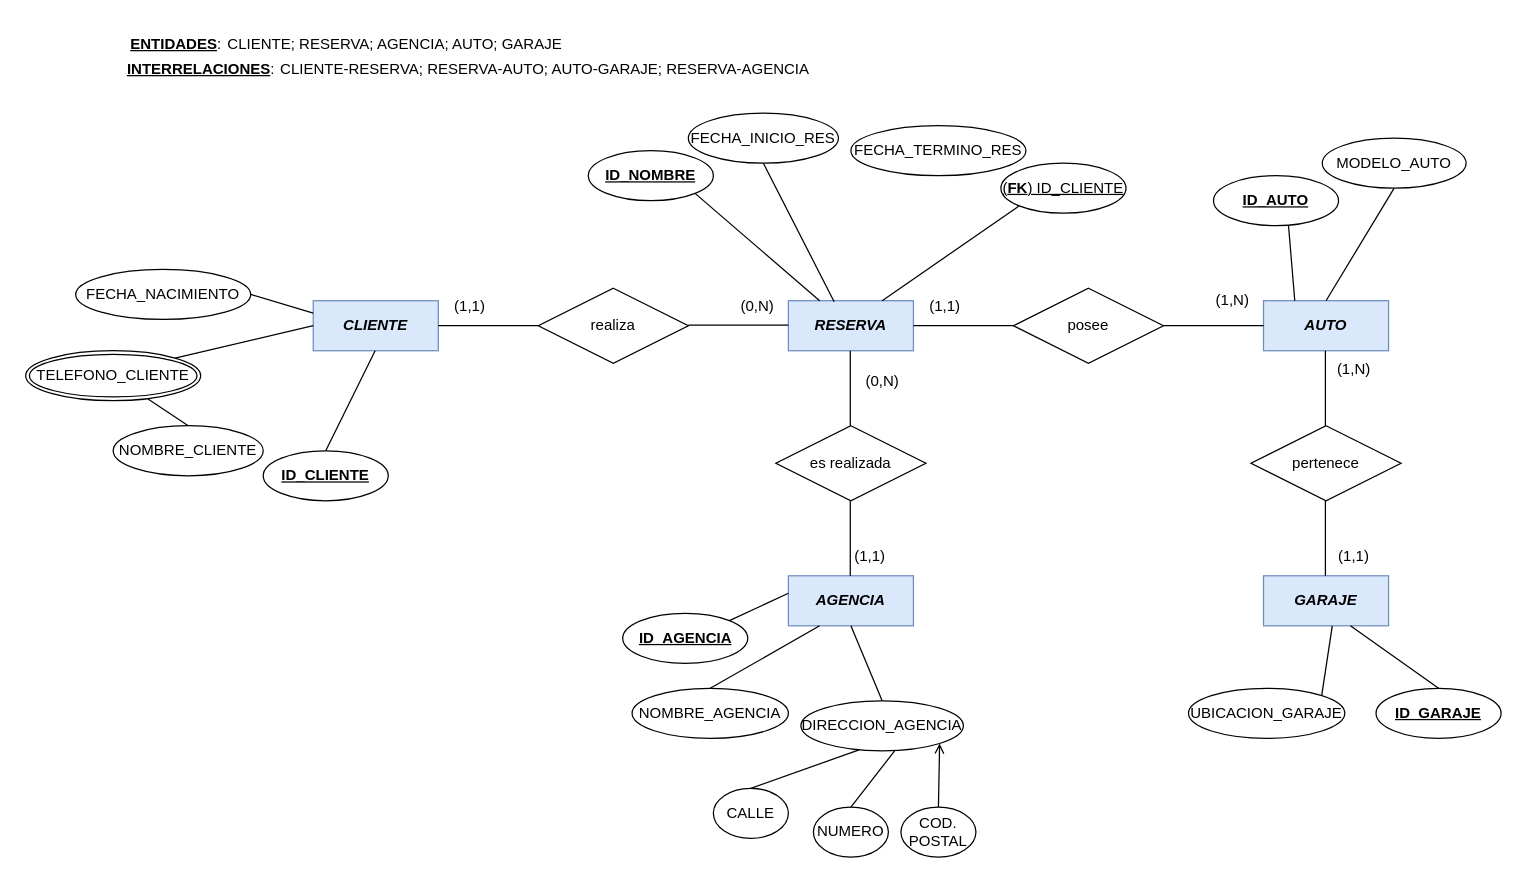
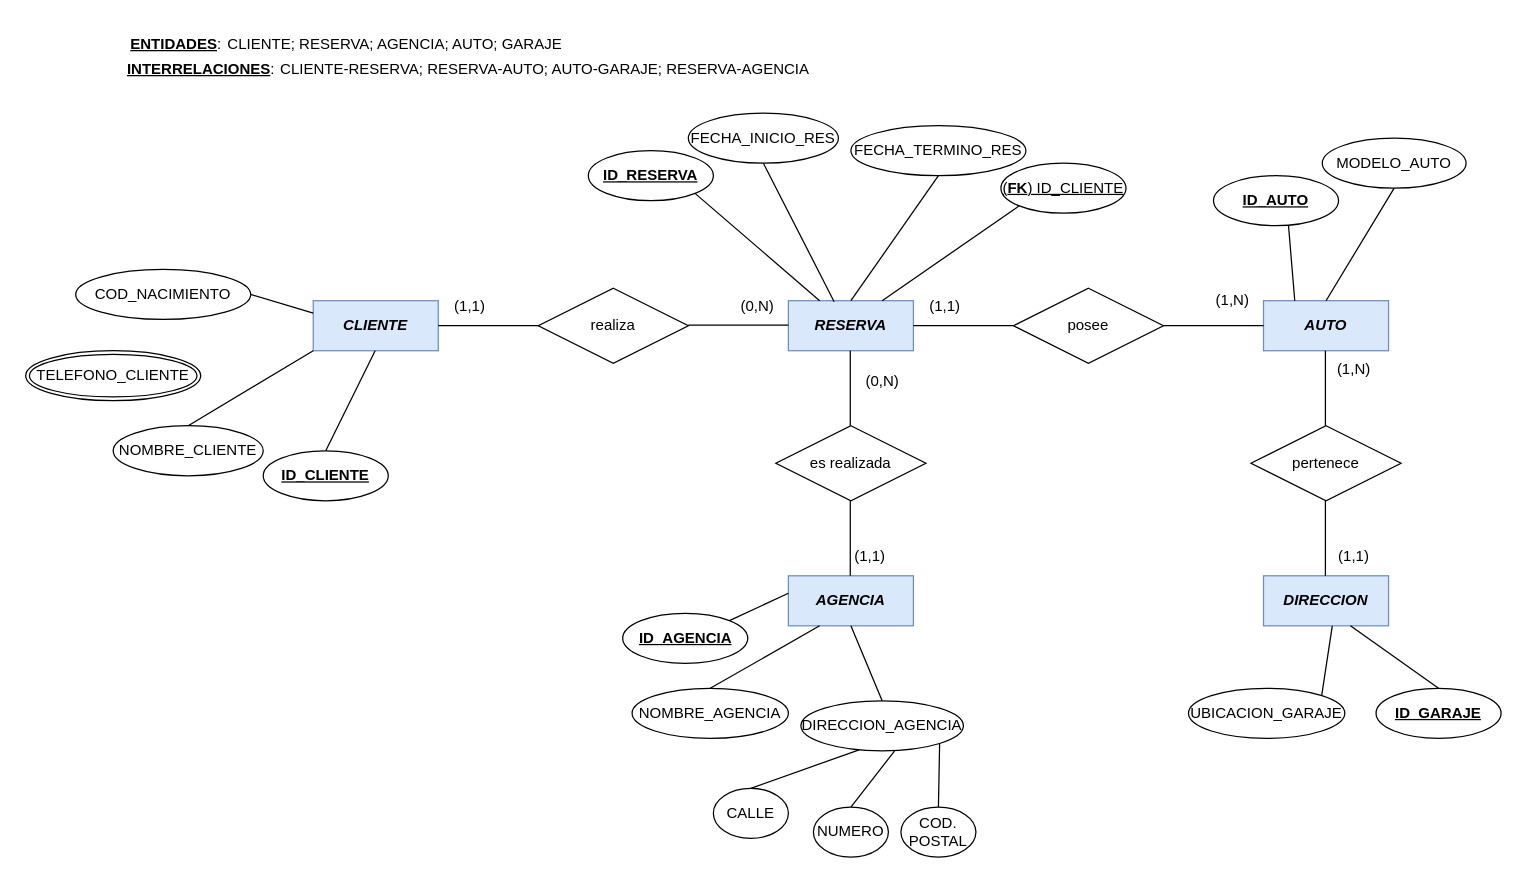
  <mxCell id="0" />
  <mxCell id="1" parent="0" />
  <mxCell id="2" value="&lt;i&gt;&lt;b&gt;CLIENTE&lt;/b&gt;&lt;/i&gt;" style="whiteSpace=wrap;html=1;align=center;fillColor=#dae8fc;strokeColor=#6c8ebf;" vertex="1" parent="1"><mxGeometry x="250" y="240" width="100" height="40" as="geometry" /></mxCell>
  <mxCell id="3" value="&lt;b&gt;&lt;i&gt;RESERVA&lt;/i&gt;&lt;/b&gt;" style="whiteSpace=wrap;html=1;align=center;fillColor=#dae8fc;strokeColor=#6c8ebf;" vertex="1" parent="1"><mxGeometry x="630" y="240" width="100" height="40" as="geometry" /></mxCell>
  <mxCell id="4" value="&lt;i&gt;&lt;b&gt;AUTO&lt;/b&gt;&lt;/i&gt;" style="whiteSpace=wrap;html=1;align=center;fillColor=#dae8fc;strokeColor=#6c8ebf;" vertex="1" parent="1"><mxGeometry x="1010" y="240" width="100" height="40" as="geometry" /></mxCell>
  <mxCell id="5" value="&lt;b&gt;&lt;i&gt;AGENCIA&lt;/i&gt;&lt;/b&gt;" style="whiteSpace=wrap;html=1;align=center;fillColor=#dae8fc;strokeColor=#6c8ebf;" vertex="1" parent="1"><mxGeometry x="630" y="460" width="100" height="40" as="geometry" /></mxCell>
  <mxCell id="6" value="&lt;b&gt;&lt;u&gt;ENTIDADES&lt;/u&gt;&lt;/b&gt;:" style="text;html=1;align=center;verticalAlign=middle;resizable=0;points=[];autosize=1;strokeColor=none;fillColor=none;" vertex="1" parent="1"><mxGeometry x="90" y="20" width="100" height="30" as="geometry" /></mxCell>
  <mxCell id="7" value="CLIENTE; RESERVA; AGENCIA; AUTO; GARAJE" style="text;html=1;align=center;verticalAlign=middle;resizable=0;points=[];autosize=1;strokeColor=none;fillColor=none;" vertex="1" parent="1"><mxGeometry x="170" y="20" width="290" height="30" as="geometry" /></mxCell>
  <mxCell id="8" value="&lt;u style=&quot;font-weight: bold;&quot;&gt;INTERRELACIONES&lt;/u&gt;:" style="text;html=1;align=center;verticalAlign=middle;resizable=0;points=[];autosize=1;strokeColor=none;fillColor=none;" vertex="1" parent="1"><mxGeometry x="90" y="40" width="140" height="30" as="geometry" /></mxCell>
  <mxCell id="9" value="CLIENTE-RESERVA; RESERVA-AUTO; AUTO-GARAJE; RESERVA-AGENCIA" style="text;html=1;align=center;verticalAlign=middle;resizable=0;points=[];autosize=1;strokeColor=none;fillColor=none;" vertex="1" parent="1"><mxGeometry x="210" y="40" width="450" height="30" as="geometry" /></mxCell>
- <mxCell id="10" value="&lt;b&gt;&lt;i&gt;GARAJE&lt;/i&gt;&lt;/b&gt;" style="whiteSpace=wrap;html=1;align=center;fillColor=#dae8fc;strokeColor=#6c8ebf;" vertex="1" parent="1"><mxGeometry x="1010" y="460" width="100" height="40" as="geometry" /></mxCell>
+ <mxCell id="10" value="&lt;b&gt;&lt;i&gt;DIRECCION&lt;/i&gt;&lt;/b&gt;" style="whiteSpace=wrap;html=1;align=center;fillColor=#dae8fc;strokeColor=#6c8ebf;" vertex="1" parent="1"><mxGeometry x="1010" y="460" width="100" height="40" as="geometry" /></mxCell>
  <mxCell id="11" value="realiza" style="shape=rhombus;perimeter=rhombusPerimeter;whiteSpace=wrap;html=1;align=center;" vertex="1" parent="1"><mxGeometry x="430" y="230" width="120" height="60" as="geometry" /></mxCell>
  <mxCell id="12" value="" style="endArrow=none;html=1;rounded=0;entryX=0;entryY=0.5;entryDx=0;entryDy=0;" edge="1" parent="1" target="11"><mxGeometry relative="1" as="geometry"><mxPoint x="350" y="260" as="sourcePoint" /><mxPoint x="510" y="260" as="targetPoint" /></mxGeometry></mxCell>
  <mxCell id="13" value="" style="endArrow=none;html=1;rounded=0;entryX=0;entryY=0.5;entryDx=0;entryDy=0;" edge="1" parent="1"><mxGeometry relative="1" as="geometry"><mxPoint x="550" y="259.5" as="sourcePoint" /><mxPoint x="630" y="259.5" as="targetPoint" /></mxGeometry></mxCell>
  <mxCell id="14" value="(1,1)" style="text;html=1;align=center;verticalAlign=middle;resizable=0;points=[];autosize=1;strokeColor=none;fillColor=none;" vertex="1" parent="1"><mxGeometry x="350" y="230" width="50" height="30" as="geometry" /></mxCell>
  <mxCell id="15" value="(0,N)" style="text;html=1;align=center;verticalAlign=middle;resizable=0;points=[];autosize=1;strokeColor=none;fillColor=none;" vertex="1" parent="1"><mxGeometry x="580" y="230" width="50" height="30" as="geometry" /></mxCell>
  <mxCell id="16" value="posee" style="shape=rhombus;perimeter=rhombusPerimeter;whiteSpace=wrap;html=1;align=center;" vertex="1" parent="1"><mxGeometry x="810" y="230" width="120" height="60" as="geometry" /></mxCell>
  <mxCell id="17" value="(1,1)" style="text;html=1;align=center;verticalAlign=middle;resizable=0;points=[];autosize=1;strokeColor=none;fillColor=none;" vertex="1" parent="1"><mxGeometry x="730" y="230" width="50" height="30" as="geometry" /></mxCell>
  <mxCell id="18" value="(1,N)" style="text;html=1;align=center;verticalAlign=middle;resizable=0;points=[];autosize=1;strokeColor=none;fillColor=none;" vertex="1" parent="1"><mxGeometry x="960" y="225" width="50" height="30" as="geometry" /></mxCell>
  <mxCell id="19" value="" style="endArrow=none;html=1;rounded=0;entryX=0;entryY=0.5;entryDx=0;entryDy=0;" edge="1" parent="1"><mxGeometry relative="1" as="geometry"><mxPoint x="730" y="260" as="sourcePoint" /><mxPoint x="810" y="260" as="targetPoint" /></mxGeometry></mxCell>
  <mxCell id="20" value="" style="endArrow=none;html=1;rounded=0;entryX=0;entryY=0.5;entryDx=0;entryDy=0;" edge="1" parent="1"><mxGeometry relative="1" as="geometry"><mxPoint x="930" y="260" as="sourcePoint" /><mxPoint x="1010" y="260" as="targetPoint" /></mxGeometry></mxCell>
  <mxCell id="21" value="" style="endArrow=none;html=1;rounded=0;entryX=0;entryY=0.5;entryDx=0;entryDy=0;" edge="1" parent="1"><mxGeometry relative="1" as="geometry"><mxPoint x="1059.5" y="340" as="sourcePoint" /><mxPoint x="1059.5" y="280" as="targetPoint" /></mxGeometry></mxCell>
  <mxCell id="22" value="" style="endArrow=none;html=1;rounded=0;entryX=0;entryY=0.5;entryDx=0;entryDy=0;" edge="1" parent="1"><mxGeometry relative="1" as="geometry"><mxPoint x="1059.5" y="460" as="sourcePoint" /><mxPoint x="1059.5" y="400" as="targetPoint" /></mxGeometry></mxCell>
  <mxCell id="23" value="pertenece" style="shape=rhombus;perimeter=rhombusPerimeter;whiteSpace=wrap;html=1;align=center;" vertex="1" parent="1"><mxGeometry x="1000" y="340" width="120" height="60" as="geometry" /></mxCell>
  <mxCell id="24" value="(1,N)" style="text;html=1;align=center;verticalAlign=middle;resizable=0;points=[];autosize=1;strokeColor=none;fillColor=none;" vertex="1" parent="1"><mxGeometry x="1057" y="280" width="50" height="30" as="geometry" /></mxCell>
  <mxCell id="25" value="(1,1)" style="text;html=1;align=center;verticalAlign=middle;resizable=0;points=[];autosize=1;strokeColor=none;fillColor=none;" vertex="1" parent="1"><mxGeometry x="1057" y="430" width="50" height="30" as="geometry" /></mxCell>
  <mxCell id="26" value="" style="endArrow=none;html=1;rounded=0;entryX=0;entryY=0.5;entryDx=0;entryDy=0;" edge="1" parent="1"><mxGeometry relative="1" as="geometry"><mxPoint x="679.5" y="340" as="sourcePoint" /><mxPoint x="679.5" y="280" as="targetPoint" /></mxGeometry></mxCell>
  <mxCell id="27" value="es realizada" style="shape=rhombus;perimeter=rhombusPerimeter;whiteSpace=wrap;html=1;align=center;" vertex="1" parent="1"><mxGeometry x="620" y="340" width="120" height="60" as="geometry" /></mxCell>
  <mxCell id="28" value="" style="endArrow=none;html=1;rounded=0;entryX=0;entryY=0.5;entryDx=0;entryDy=0;" edge="1" parent="1"><mxGeometry relative="1" as="geometry"><mxPoint x="679.5" y="460" as="sourcePoint" /><mxPoint x="679.5" y="400" as="targetPoint" /></mxGeometry></mxCell>
  <mxCell id="29" value="(0,N)" style="text;html=1;align=center;verticalAlign=middle;resizable=0;points=[];autosize=1;strokeColor=none;fillColor=none;" vertex="1" parent="1"><mxGeometry x="680" y="290" width="50" height="30" as="geometry" /></mxCell>
  <mxCell id="30" value="(1,1)" style="text;html=1;align=center;verticalAlign=middle;resizable=0;points=[];autosize=1;strokeColor=none;fillColor=none;" vertex="1" parent="1"><mxGeometry x="670" y="430" width="50" height="30" as="geometry" /></mxCell>
  <mxCell id="31" value="&lt;b&gt;ID_CLIENTE&lt;/b&gt;" style="ellipse;whiteSpace=wrap;html=1;align=center;fontStyle=4;" vertex="1" parent="1"><mxGeometry x="210" y="360" width="100" height="40" as="geometry" /></mxCell>
  <mxCell id="32" value="" style="endArrow=none;html=1;rounded=0;entryX=0;entryY=0.5;entryDx=0;entryDy=0;exitX=0.5;exitY=0;exitDx=0;exitDy=0;" edge="1" parent="1" source="31"><mxGeometry relative="1" as="geometry"><mxPoint x="300" y="320" as="sourcePoint" /><mxPoint x="299.5" y="280" as="targetPoint" /></mxGeometry></mxCell>
  <mxCell id="33" value="NOMBRE_CLIENTE" style="ellipse;whiteSpace=wrap;html=1;align=center;" vertex="1" parent="1"><mxGeometry x="90" y="340" width="120" height="40" as="geometry" /></mxCell>
- <mxCell id="34" value="" style="endArrow=none;html=1;rounded=0;exitX=0.5;exitY=0;exitDx=0;exitDy=0;" edge="1" parent="1" source="33" target="35"><mxGeometry relative="1" as="geometry"><mxPoint x="190" y="335" as="sourcePoint" /><mxPoint x="190" y="275" as="targetPoint" /></mxGeometry></mxCell>
+ <mxCell id="34" value="" style="endArrow=none;html=1;rounded=0;entryX=0;entryY=1;entryDx=0;entryDy=0;exitX=0.5;exitY=0;exitDx=0;exitDy=0;" edge="1" parent="1" source="33" target="2"><mxGeometry relative="1" as="geometry"><mxPoint x="190" y="335" as="sourcePoint" /><mxPoint x="190" y="275" as="targetPoint" /></mxGeometry></mxCell>
  <mxCell id="35" value="TELEFONO_CLIENTE" style="ellipse;shape=doubleEllipse;margin=3;whiteSpace=wrap;html=1;align=center;" vertex="1" parent="1"><mxGeometry x="20" y="280" width="140" height="40" as="geometry" /></mxCell>
- <mxCell id="36" value="" style="endArrow=none;html=1;rounded=0;entryX=0;entryY=0.5;entryDx=0;entryDy=0;exitX=1;exitY=0;exitDx=0;exitDy=0;" edge="1" parent="1" source="35" target="2"><mxGeometry relative="1" as="geometry"><mxPoint x="120" y="270" as="sourcePoint" /><mxPoint x="220" y="210" as="targetPoint" /></mxGeometry></mxCell>
- <mxCell id="37" value="FECHA_NACIMIENTO" style="ellipse;whiteSpace=wrap;html=1;align=center;" vertex="1" parent="1"><mxGeometry x="60" y="215" width="140" height="40" as="geometry" /></mxCell>
+ <mxCell id="37" value="COD_NACIMIENTO" style="ellipse;whiteSpace=wrap;html=1;align=center;" vertex="1" parent="1"><mxGeometry x="60" y="215" width="140" height="40" as="geometry" /></mxCell>
  <mxCell id="38" value="" style="endArrow=none;html=1;rounded=0;entryX=0;entryY=0.25;entryDx=0;entryDy=0;exitX=1;exitY=0.5;exitDx=0;exitDy=0;" edge="1" parent="1" source="37" target="2"><mxGeometry relative="1" as="geometry"><mxPoint x="200" y="230" as="sourcePoint" /><mxPoint x="305" y="204" as="targetPoint" /></mxGeometry></mxCell>
- <mxCell id="39" value="&lt;b&gt;ID_NOMBRE&lt;/b&gt;" style="ellipse;whiteSpace=wrap;html=1;align=center;fontStyle=4;" vertex="1" parent="1"><mxGeometry x="470" y="120" width="100" height="40" as="geometry" /></mxCell>
+ <mxCell id="39" value="&lt;b&gt;ID_RESERVA&lt;/b&gt;" style="ellipse;whiteSpace=wrap;html=1;align=center;fontStyle=4;" vertex="1" parent="1"><mxGeometry x="470" y="120" width="100" height="40" as="geometry" /></mxCell>
  <mxCell id="40" value="FECHA_INICIO_RES" style="ellipse;whiteSpace=wrap;html=1;align=center;" vertex="1" parent="1"><mxGeometry x="550" y="90" width="120" height="40" as="geometry" /></mxCell>
  <mxCell id="41" value="FECHA_TERMINO_RES" style="ellipse;whiteSpace=wrap;html=1;align=center;" vertex="1" parent="1"><mxGeometry x="680" y="100" width="140" height="40" as="geometry" /></mxCell>
  <mxCell id="42" value="(&lt;b&gt;FK&lt;/b&gt;) ID_CLIENTE" style="ellipse;whiteSpace=wrap;html=1;align=center;fontStyle=4;" vertex="1" parent="1"><mxGeometry x="800" y="130" width="100" height="40" as="geometry" /></mxCell>
  <mxCell id="43" value="" style="endArrow=none;html=1;rounded=0;entryX=1;entryY=1;entryDx=0;entryDy=0;exitX=0.25;exitY=0;exitDx=0;exitDy=0;" edge="1" parent="1" source="3" target="39"><mxGeometry relative="1" as="geometry"><mxPoint x="500.25" y="240" as="sourcePoint" /><mxPoint x="539.75" y="160" as="targetPoint" /></mxGeometry></mxCell>
  <mxCell id="44" value="" style="endArrow=none;html=1;rounded=0;entryX=0.5;entryY=1;entryDx=0;entryDy=0;exitX=0.366;exitY=0.02;exitDx=0;exitDy=0;exitPerimeter=0;" edge="1" parent="1" source="3" target="40"><mxGeometry relative="1" as="geometry"><mxPoint x="730" y="230" as="sourcePoint" /><mxPoint x="630" y="144" as="targetPoint" /></mxGeometry></mxCell>
+ <mxCell id="45" value="" style="endArrow=none;html=1;rounded=0;entryX=0.5;entryY=1;entryDx=0;entryDy=0;exitX=0.5;exitY=0;exitDx=0;exitDy=0;" edge="1" parent="1" source="3" target="41"><mxGeometry relative="1" as="geometry"><mxPoint x="665" y="250" as="sourcePoint" /><mxPoint x="630" y="150" as="targetPoint" /></mxGeometry></mxCell>
  <mxCell id="46" value="" style="endArrow=none;html=1;rounded=0;entryX=0;entryY=1;entryDx=0;entryDy=0;exitX=0.75;exitY=0;exitDx=0;exitDy=0;" edge="1" parent="1" source="3" target="42"><mxGeometry relative="1" as="geometry"><mxPoint x="690" y="250" as="sourcePoint" /><mxPoint x="763" y="150" as="targetPoint" /></mxGeometry></mxCell>
  <mxCell id="47" value="&lt;b&gt;ID_AUTO&lt;/b&gt;" style="ellipse;whiteSpace=wrap;html=1;align=center;fontStyle=4;" vertex="1" parent="1"><mxGeometry x="970" y="140" width="100" height="40" as="geometry" /></mxCell>
  <mxCell id="48" value="MODELO_AUTO" style="ellipse;whiteSpace=wrap;html=1;align=center;" vertex="1" parent="1"><mxGeometry x="1057" y="110" width="115" height="40" as="geometry" /></mxCell>
  <mxCell id="49" value="" style="endArrow=none;html=1;rounded=0;entryX=1;entryY=1;entryDx=0;entryDy=0;exitX=0.25;exitY=0;exitDx=0;exitDy=0;" edge="1" parent="1" source="4"><mxGeometry relative="1" as="geometry"><mxPoint x="1130" y="266" as="sourcePoint" /><mxPoint x="1030" y="180" as="targetPoint" /></mxGeometry></mxCell>
  <mxCell id="50" value="" style="endArrow=none;html=1;rounded=0;entryX=0.5;entryY=1;entryDx=0;entryDy=0;exitX=0.5;exitY=0;exitDx=0;exitDy=0;" edge="1" parent="1" source="4" target="48"><mxGeometry relative="1" as="geometry"><mxPoint x="1045" y="250" as="sourcePoint" /><mxPoint x="1040" y="190" as="targetPoint" /></mxGeometry></mxCell>
  <mxCell id="51" value="&lt;b&gt;ID_GARAJE&lt;/b&gt;" style="ellipse;whiteSpace=wrap;html=1;align=center;fontStyle=4;" vertex="1" parent="1"><mxGeometry x="1100" y="550" width="100" height="40" as="geometry" /></mxCell>
  <mxCell id="52" value="UBICACION_GARAJE" style="ellipse;whiteSpace=wrap;html=1;align=center;" vertex="1" parent="1"><mxGeometry x="950" y="550" width="125" height="40" as="geometry" /></mxCell>
  <mxCell id="53" value="" style="endArrow=none;html=1;rounded=0;entryX=1;entryY=1;entryDx=0;entryDy=0;exitX=0.5;exitY=0;exitDx=0;exitDy=0;" edge="1" parent="1" source="51"><mxGeometry relative="1" as="geometry"><mxPoint x="1084.5" y="560" as="sourcePoint" /><mxPoint x="1079.5" y="500" as="targetPoint" /></mxGeometry></mxCell>
  <mxCell id="54" value="" style="endArrow=none;html=1;rounded=0;entryX=0.5;entryY=1;entryDx=0;entryDy=0;exitX=1;exitY=0;exitDx=0;exitDy=0;" edge="1" parent="1" source="52"><mxGeometry relative="1" as="geometry"><mxPoint x="1010" y="590" as="sourcePoint" /><mxPoint x="1065" y="500" as="targetPoint" /></mxGeometry></mxCell>
  <mxCell id="55" value="NOMBRE_AGENCIA" style="ellipse;whiteSpace=wrap;html=1;align=center;" vertex="1" parent="1"><mxGeometry x="505" y="550" width="125" height="40" as="geometry" /></mxCell>
  <mxCell id="56" value="DIRECCION_AGENCIA" style="ellipse;whiteSpace=wrap;html=1;align=center;" vertex="1" parent="1"><mxGeometry x="640" y="560" width="130" height="40" as="geometry" /></mxCell>
  <mxCell id="57" value="&lt;b&gt;ID_AGENCIA&lt;/b&gt;" style="ellipse;whiteSpace=wrap;html=1;align=center;fontStyle=4;" vertex="1" parent="1"><mxGeometry x="497.5" y="490" width="100" height="40" as="geometry" /></mxCell>
  <mxCell id="58" value="" style="endArrow=none;html=1;rounded=0;entryX=0.5;entryY=1;entryDx=0;entryDy=0;exitX=1;exitY=0;exitDx=0;exitDy=0;" edge="1" parent="1" source="57"><mxGeometry relative="1" as="geometry"><mxPoint x="592" y="530" as="sourcePoint" /><mxPoint x="630" y="474" as="targetPoint" /></mxGeometry></mxCell>
  <mxCell id="59" value="" style="endArrow=none;html=1;rounded=0;entryX=0.25;entryY=1;entryDx=0;entryDy=0;exitX=0.5;exitY=0;exitDx=0;exitDy=0;" edge="1" parent="1" source="55" target="5"><mxGeometry relative="1" as="geometry"><mxPoint x="593" y="506" as="sourcePoint" /><mxPoint x="640" y="484" as="targetPoint" /></mxGeometry></mxCell>
  <mxCell id="60" value="" style="endArrow=none;html=1;rounded=0;entryX=0.5;entryY=1;entryDx=0;entryDy=0;exitX=0.5;exitY=0;exitDx=0;exitDy=0;" edge="1" parent="1" source="56" target="5"><mxGeometry relative="1" as="geometry"><mxPoint x="578" y="560" as="sourcePoint" /><mxPoint x="665" y="510" as="targetPoint" /></mxGeometry></mxCell>
  <mxCell id="61" value="CALLE" style="ellipse;whiteSpace=wrap;html=1;align=center;" vertex="1" parent="1"><mxGeometry x="570" y="630" width="60" height="40" as="geometry" /></mxCell>
  <mxCell id="62" value="NUMERO" style="ellipse;whiteSpace=wrap;html=1;align=center;" vertex="1" parent="1"><mxGeometry x="650" y="645" width="60" height="40" as="geometry" /></mxCell>
  <mxCell id="63" value="" style="endArrow=none;html=1;rounded=0;entryX=0.5;entryY=1;entryDx=0;entryDy=0;exitX=0.5;exitY=0;exitDx=0;exitDy=0;" edge="1" parent="1" source="62"><mxGeometry relative="1" as="geometry"><mxPoint x="740" y="660" as="sourcePoint" /><mxPoint x="715" y="600" as="targetPoint" /></mxGeometry></mxCell>
  <mxCell id="64" value="" style="endArrow=none;html=1;rounded=0;entryX=0.358;entryY=0.98;entryDx=0;entryDy=0;exitX=0.5;exitY=0;exitDx=0;exitDy=0;entryPerimeter=0;" edge="1" parent="1" source="61" target="56"><mxGeometry relative="1" as="geometry"><mxPoint x="730" y="670" as="sourcePoint" /><mxPoint x="725" y="610" as="targetPoint" /></mxGeometry></mxCell>
  <mxCell id="65" value="COD. POSTAL" style="ellipse;whiteSpace=wrap;html=1;align=center;" vertex="1" parent="1"><mxGeometry x="720" y="645" width="60" height="40" as="geometry" /></mxCell>
- <mxCell id="66" value="" style="endArrow=open;html=1;rounded=0;entryX=1;entryY=1;entryDx=0;entryDy=0;exitX=0.5;exitY=0;exitDx=0;exitDy=0;" edge="1" parent="1" source="65" target="56"><mxGeometry relative="1" as="geometry"><mxPoint x="690" y="655" as="sourcePoint" /><mxPoint x="725" y="610" as="targetPoint" /></mxGeometry></mxCell>
+ <mxCell id="66" value="" style="endArrow=none;html=1;rounded=0;entryX=1;entryY=1;entryDx=0;entryDy=0;exitX=0.5;exitY=0;exitDx=0;exitDy=0;" edge="1" parent="1" source="65" target="56"><mxGeometry relative="1" as="geometry"><mxPoint x="690" y="655" as="sourcePoint" /><mxPoint x="725" y="610" as="targetPoint" /></mxGeometry></mxCell>
